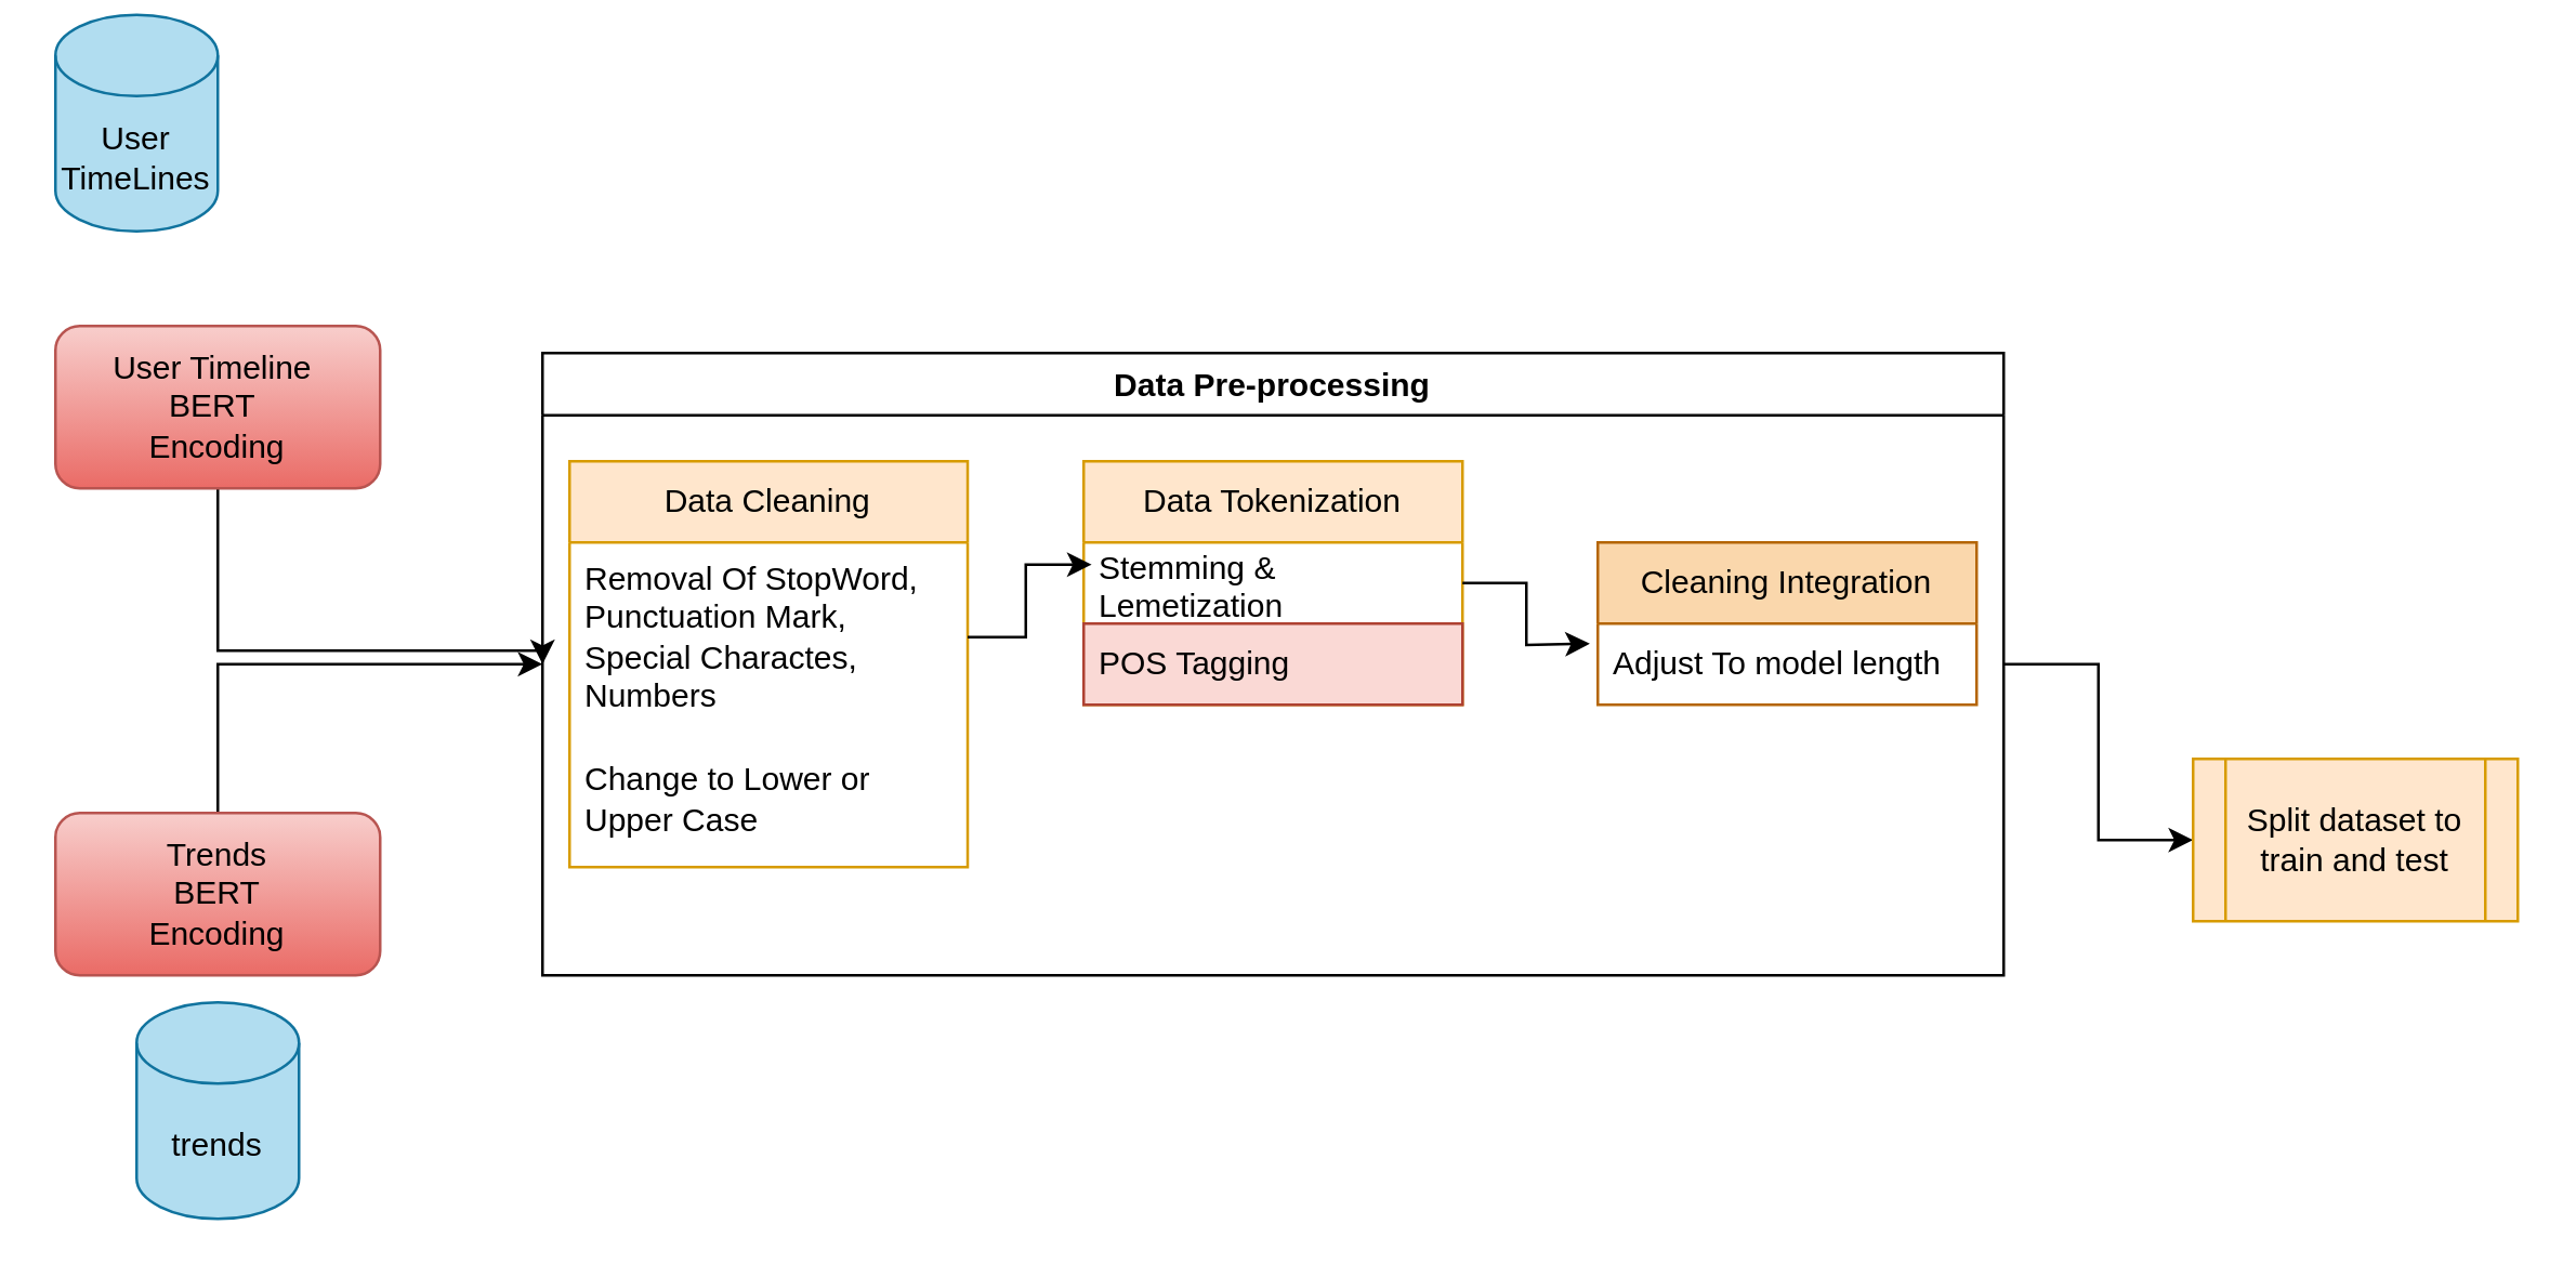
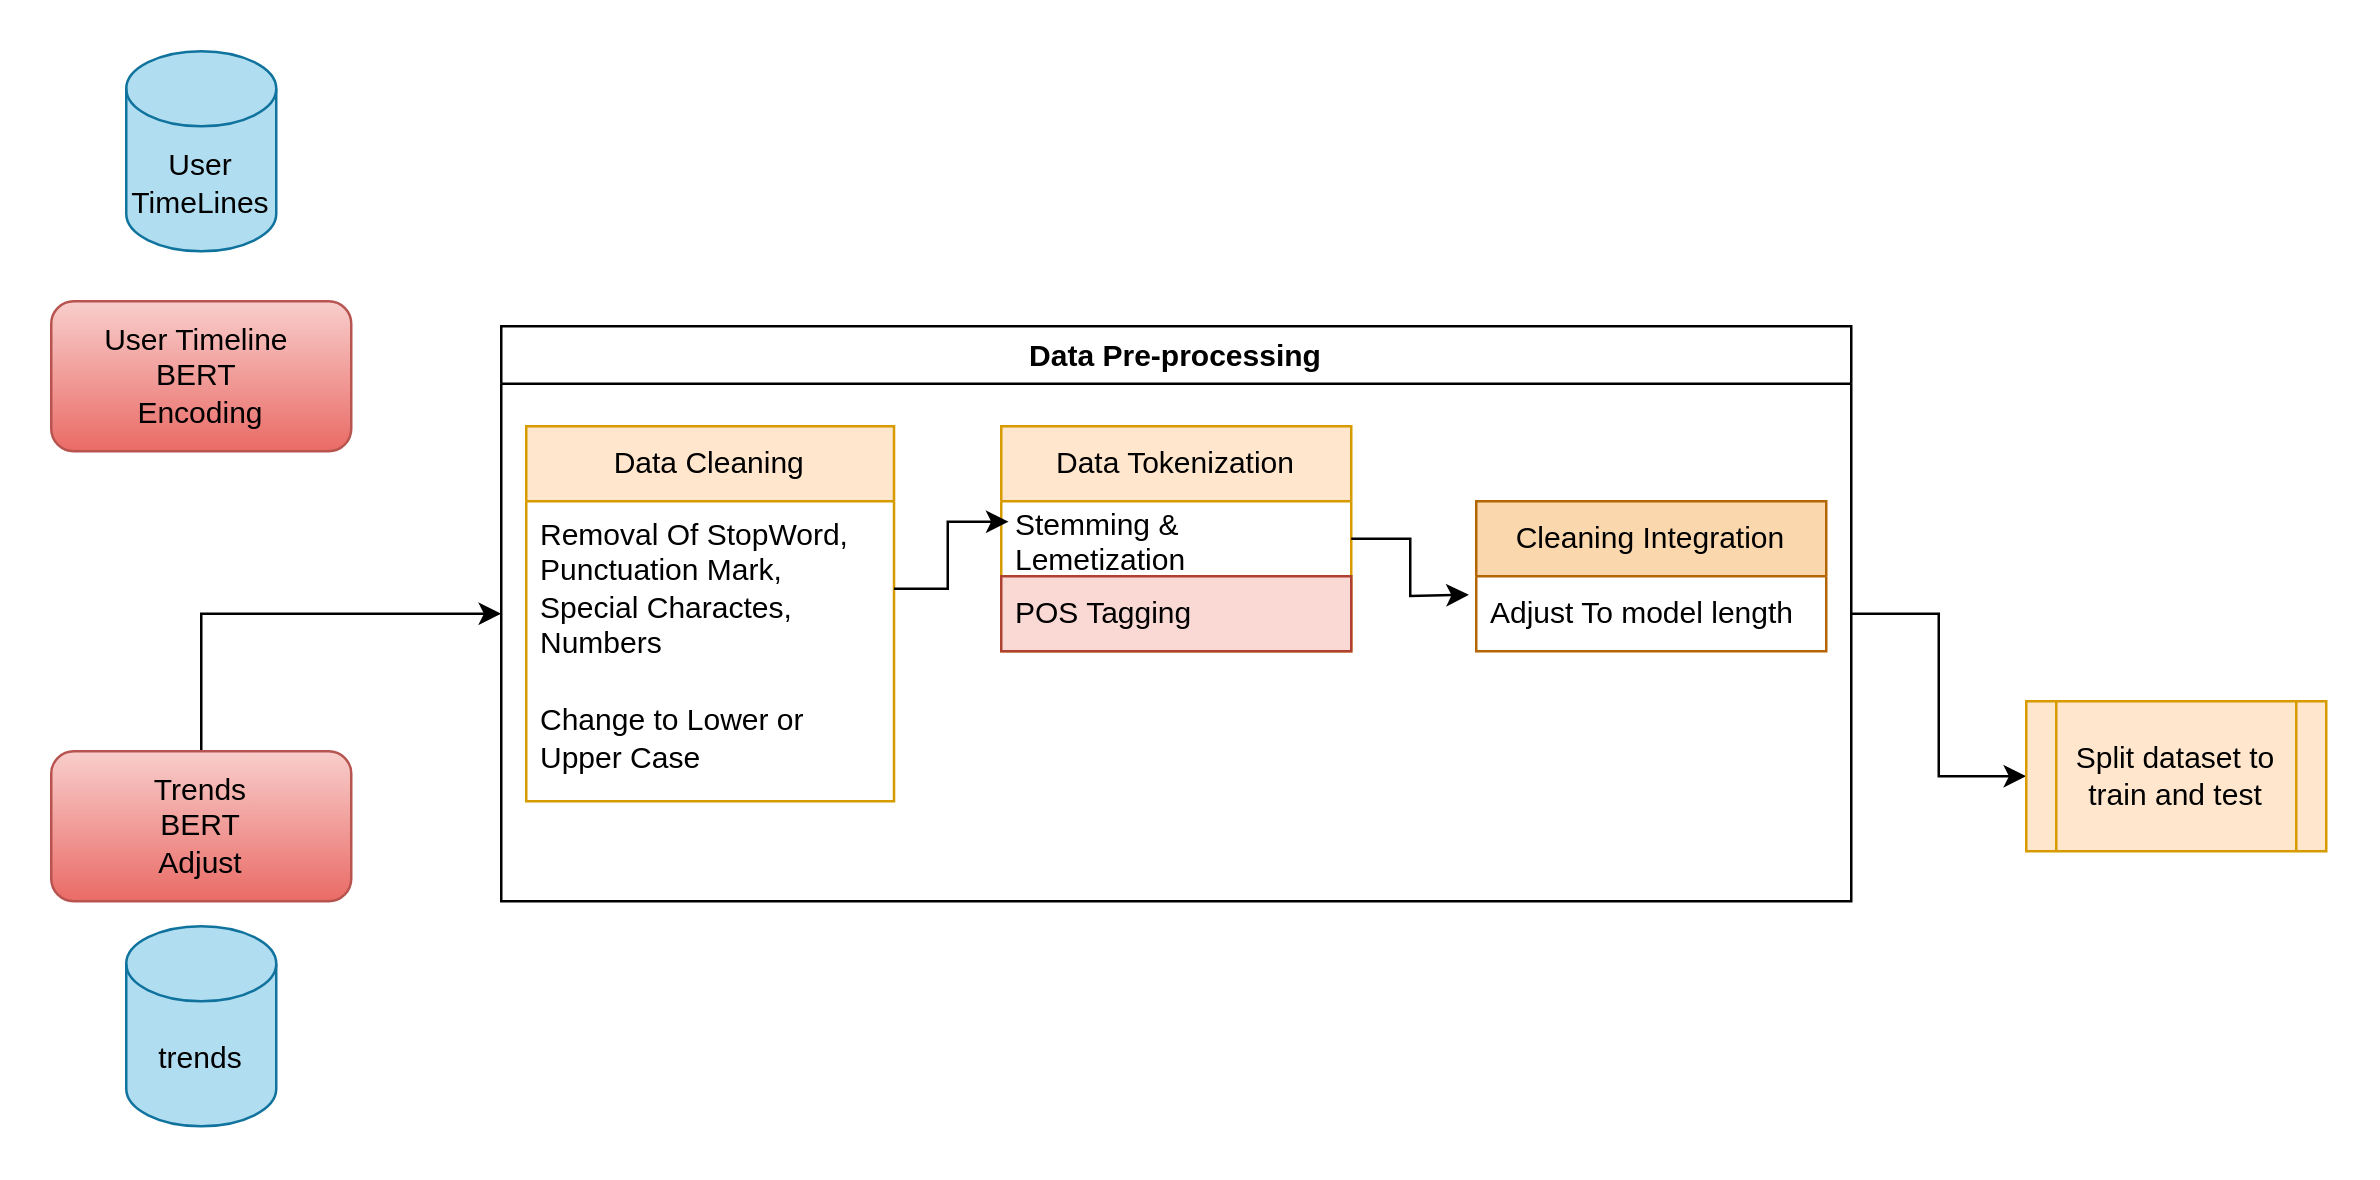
  <mxCell id="0" />
  <mxCell id="1" parent="0" />
- <mxCell id="2" value="User TimeLines" style="shape=cylinder3;whiteSpace=wrap;html=1;boundedLbl=1;backgroundOutline=1;size=15;fillColor=#b1ddf0;strokeColor=#10739e;" vertex="1" parent="1"><mxGeometry x="20" y="5" width="60" height="80" as="geometry" /></mxCell>
+ <mxCell id="2" value="User TimeLines" style="shape=cylinder3;whiteSpace=wrap;html=1;boundedLbl=1;backgroundOutline=1;size=15;fillColor=#b1ddf0;strokeColor=#10739e;" vertex="1" parent="1"><mxGeometry x="50" y="20" width="60" height="80" as="geometry" /></mxCell>
  <mxCell id="3" value="trends" style="shape=cylinder3;whiteSpace=wrap;html=1;boundedLbl=1;backgroundOutline=1;size=15;fillColor=#b1ddf0;strokeColor=#10739e;" vertex="1" parent="1"><mxGeometry x="50" y="370" width="60" height="80" as="geometry" /></mxCell>
- <mxCell id="4" style="edgeStyle=orthogonalEdgeStyle;rounded=0;orthogonalLoop=1;jettySize=auto;html=1;entryX=0;entryY=0.5;entryDx=0;entryDy=0;" edge="1" parent="1" source="5" target="9"><mxGeometry relative="1" as="geometry"><Array as="points"><mxPoint x="80" y="240" /><mxPoint x="200" y="240" /></Array></mxGeometry></mxCell>
  <mxCell id="5" value="User Timeline&amp;nbsp;&lt;div&gt;BERT&amp;nbsp;&lt;/div&gt;&lt;div&gt;Encoding&lt;/div&gt;" style="rounded=1;whiteSpace=wrap;html=1;fillColor=#f8cecc;gradientColor=#ea6b66;strokeColor=#b85450;" vertex="1" parent="1"><mxGeometry x="20" y="120" width="120" height="60" as="geometry" /></mxCell>
  <mxCell id="6" style="edgeStyle=orthogonalEdgeStyle;rounded=0;orthogonalLoop=1;jettySize=auto;html=1;exitX=0.5;exitY=0;exitDx=0;exitDy=0;entryX=0;entryY=0.5;entryDx=0;entryDy=0;" edge="1" parent="1" source="7" target="9"><mxGeometry relative="1" as="geometry" /></mxCell>
- <mxCell id="7" value="Trends&lt;div&gt;BERT&lt;/div&gt;&lt;div&gt;Encoding&lt;/div&gt;" style="rounded=1;whiteSpace=wrap;html=1;fillColor=#f8cecc;gradientColor=#ea6b66;strokeColor=#b85450;" vertex="1" parent="1"><mxGeometry x="20" y="300" width="120" height="60" as="geometry" /></mxCell>
+ <mxCell id="7" value="Trends&lt;div&gt;BERT&lt;/div&gt;&lt;div&gt;Adjust&lt;/div&gt;" style="rounded=1;whiteSpace=wrap;html=1;fillColor=#f8cecc;gradientColor=#ea6b66;strokeColor=#b85450;" vertex="1" parent="1"><mxGeometry x="20" y="300" width="120" height="60" as="geometry" /></mxCell>
  <mxCell id="8" style="edgeStyle=orthogonalEdgeStyle;rounded=0;orthogonalLoop=1;jettySize=auto;html=1;" edge="1" parent="1" source="9" target="20"><mxGeometry relative="1" as="geometry" /></mxCell>
  <mxCell id="9" value="Data Pre-processing" style="swimlane;startSize=23;" vertex="1" parent="1"><mxGeometry x="200" y="130" width="540" height="230" as="geometry" /></mxCell>
  <mxCell id="10" value="Data Tokenization" style="swimlane;fontStyle=0;childLayout=stackLayout;horizontal=1;startSize=30;horizontalStack=0;resizeParent=1;resizeParentMax=0;resizeLast=0;collapsible=1;marginBottom=0;whiteSpace=wrap;html=1;fillColor=#ffe6cc;strokeColor=#d79b00;" vertex="1" parent="9"><mxGeometry x="200" y="40" width="140" height="90" as="geometry"><mxRectangle x="10" y="55" width="120" height="30" as="alternateBounds" /></mxGeometry></mxCell>
  <mxCell id="11" value="Stemming &amp;amp; Lemetization" style="text;strokeColor=none;fillColor=none;align=left;verticalAlign=middle;spacingLeft=4;spacingRight=4;overflow=hidden;points=[[0,0.5],[1,0.5]];portConstraint=eastwest;rotatable=0;whiteSpace=wrap;html=1;" vertex="1" parent="10"><mxGeometry y="30" width="140" height="30" as="geometry" /></mxCell>
  <mxCell id="12" value="POS Tagging" style="text;strokeColor=#ae4132;fillColor=#fad9d5;align=left;verticalAlign=middle;spacingLeft=4;spacingRight=4;overflow=hidden;points=[[0,0.5],[1,0.5]];portConstraint=eastwest;rotatable=0;whiteSpace=wrap;html=1;" vertex="1" parent="10"><mxGeometry y="60" width="140" height="30" as="geometry" /></mxCell>
  <mxCell id="13" value="Data Cleaning" style="swimlane;fontStyle=0;childLayout=stackLayout;horizontal=1;startSize=30;horizontalStack=0;resizeParent=1;resizeParentMax=0;resizeLast=0;collapsible=1;marginBottom=0;whiteSpace=wrap;html=1;fillColor=#ffe6cc;strokeColor=#d79b00;aspect=fixed;" vertex="1" parent="9"><mxGeometry x="10" y="40" width="147.11" height="150" as="geometry"><mxRectangle x="10" y="55" width="120" height="30" as="alternateBounds" /></mxGeometry></mxCell>
  <mxCell id="14" value="Removal Of StopWord, Punctuation Mark, Special Charactes, Numbers" style="text;strokeColor=none;fillColor=none;align=left;verticalAlign=middle;spacingLeft=4;spacingRight=4;overflow=hidden;points=[[0,0.5],[1,0.5]];portConstraint=eastwest;rotatable=0;whiteSpace=wrap;html=1;" vertex="1" parent="13"><mxGeometry y="30" width="147.11" height="70" as="geometry" /></mxCell>
  <mxCell id="15" value="Change to Lower or Upper Case" style="text;strokeColor=none;fillColor=none;align=left;verticalAlign=middle;spacingLeft=4;spacingRight=4;overflow=hidden;points=[[0,0.5],[1,0.5]];portConstraint=eastwest;rotatable=0;whiteSpace=wrap;html=1;aspect=fixed;" vertex="1" parent="13"><mxGeometry y="100" width="147.11" height="50" as="geometry" /></mxCell>
  <mxCell id="16" value="Cleaning Integration" style="swimlane;fontStyle=0;childLayout=stackLayout;horizontal=1;startSize=30;horizontalStack=0;resizeParent=1;resizeParentMax=0;resizeLast=0;collapsible=1;marginBottom=0;whiteSpace=wrap;html=1;fillColor=#fad7ac;strokeColor=#b46504;" vertex="1" parent="9"><mxGeometry x="390" y="70" width="140" height="60" as="geometry" /></mxCell>
  <mxCell id="17" value="Adjust To model length" style="text;strokeColor=none;fillColor=none;align=left;verticalAlign=middle;spacingLeft=4;spacingRight=4;overflow=hidden;points=[[0,0.5],[1,0.5]];portConstraint=eastwest;rotatable=0;whiteSpace=wrap;html=1;" vertex="1" parent="16"><mxGeometry y="30" width="140" height="30" as="geometry" /></mxCell>
  <mxCell id="18" style="edgeStyle=orthogonalEdgeStyle;rounded=0;orthogonalLoop=1;jettySize=auto;html=1;exitX=1;exitY=0.5;exitDx=0;exitDy=0;entryX=0.021;entryY=0.272;entryDx=0;entryDy=0;entryPerimeter=0;" edge="1" parent="9" source="14" target="11"><mxGeometry relative="1" as="geometry" /></mxCell>
  <mxCell id="19" style="edgeStyle=orthogonalEdgeStyle;rounded=0;orthogonalLoop=1;jettySize=auto;html=1;exitX=1;exitY=0.5;exitDx=0;exitDy=0;entryX=-0.021;entryY=0.247;entryDx=0;entryDy=0;entryPerimeter=0;" edge="1" parent="9" source="10"><mxGeometry relative="1" as="geometry"><mxPoint x="387.06" y="107.41" as="targetPoint" /></mxGeometry></mxCell>
  <mxCell id="20" value="Split dataset to train and test" style="shape=process;whiteSpace=wrap;html=1;backgroundOutline=1;fillColor=#ffe6cc;strokeColor=#d79b00;" vertex="1" parent="1"><mxGeometry x="810" y="280" width="120" height="60" as="geometry" /></mxCell>
